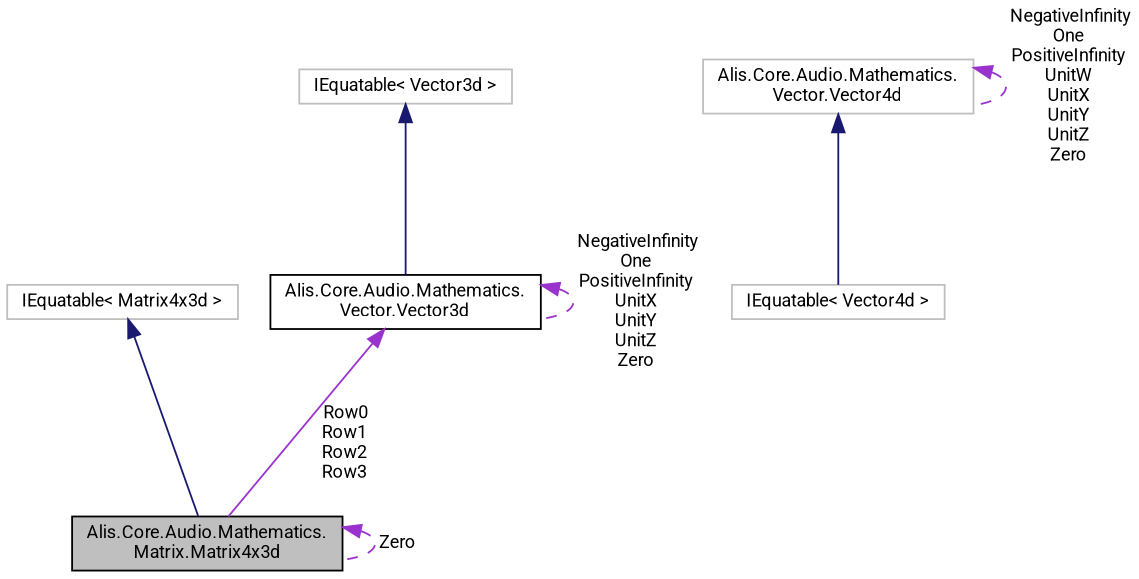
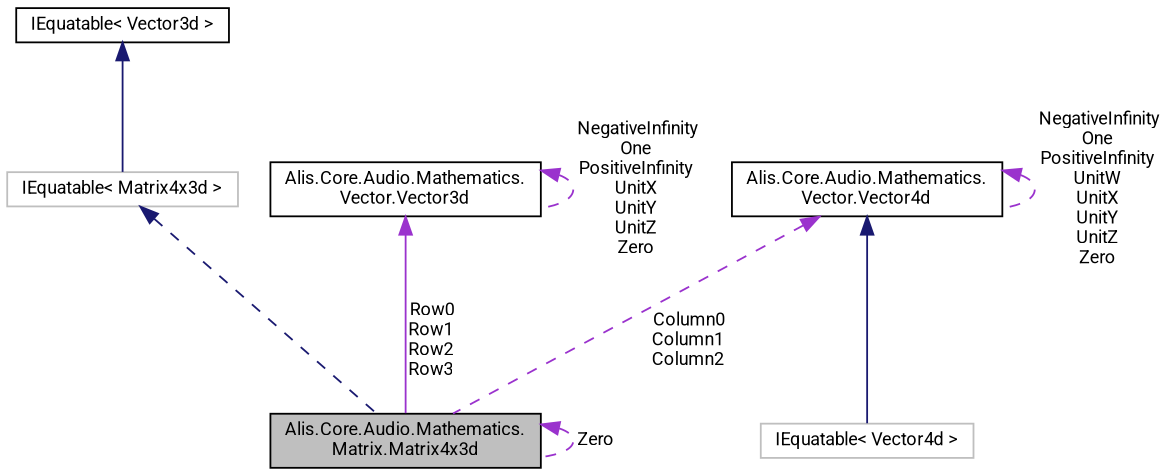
  digraph {
    fontname=Roboto
    rankdir=TB
    node [color=black fillcolor=white fontname=Roboto fontsize=10 shape=record style=filled]
    edge [color=darkorchid3 dir=back fontname=Roboto fontsize=10 labelfontname=Helvetica labelfontsize=10 style=dashed]
    n1 [fillcolor=grey75 fontcolor=black height=0.2 label="Alis.Core.Audio.Mathematics.\lMatrix.Matrix4x3d" width=0.4]
    n2 [color=grey75 height=0.2 label="IEquatable\< Matrix4x3d \>" width=0.4]
-   n3 [color=grey75 height=0.2 label="Alis.Core.Audio.Mathematics.\lVector.Vector4d" width=0.4]
+   n3 [height=0.2 label="Alis.Core.Audio.Mathematics.\lVector.Vector4d" width=0.4]
    n4 [color=grey75 height=0.2 label="IEquatable\< Vector4d \>" width=0.4]
    n5 [height=0.2 label="Alis.Core.Audio.Mathematics.\lVector.Vector3d" width=0.4]
-   n6 [color=grey75 height=0.2 label="IEquatable\< Vector3d \>" width=0.4]
+   n6 [height=0.2 label="IEquatable\< Vector3d \>" width=0.4]
    n1 -> n1 [label=" Zero"]
-   n2 -> n1 [color=midnightblue style=solid]
+   n2 -> n1 [color=midnightblue]
+   n3 -> n1 [label=" Column0\nColumn1\nColumn2"]
    n3 -> n3 [label=" NegativeInfinity\nOne\nPositiveInfinity\nUnitW\nUnitX\nUnitY\nUnitZ\nZero"]
    n3 -> n4 [color=midnightblue style=solid]
    n5 -> n1 [label=" Row0\nRow1\nRow2\nRow3" style=solid]
    n5 -> n5 [label=" NegativeInfinity\nOne\nPositiveInfinity\nUnitX\nUnitY\nUnitZ\nZero"]
-   n6 -> n5 [color=midnightblue style=solid]
+   n6 -> n2 [color=midnightblue style=solid]
  }
